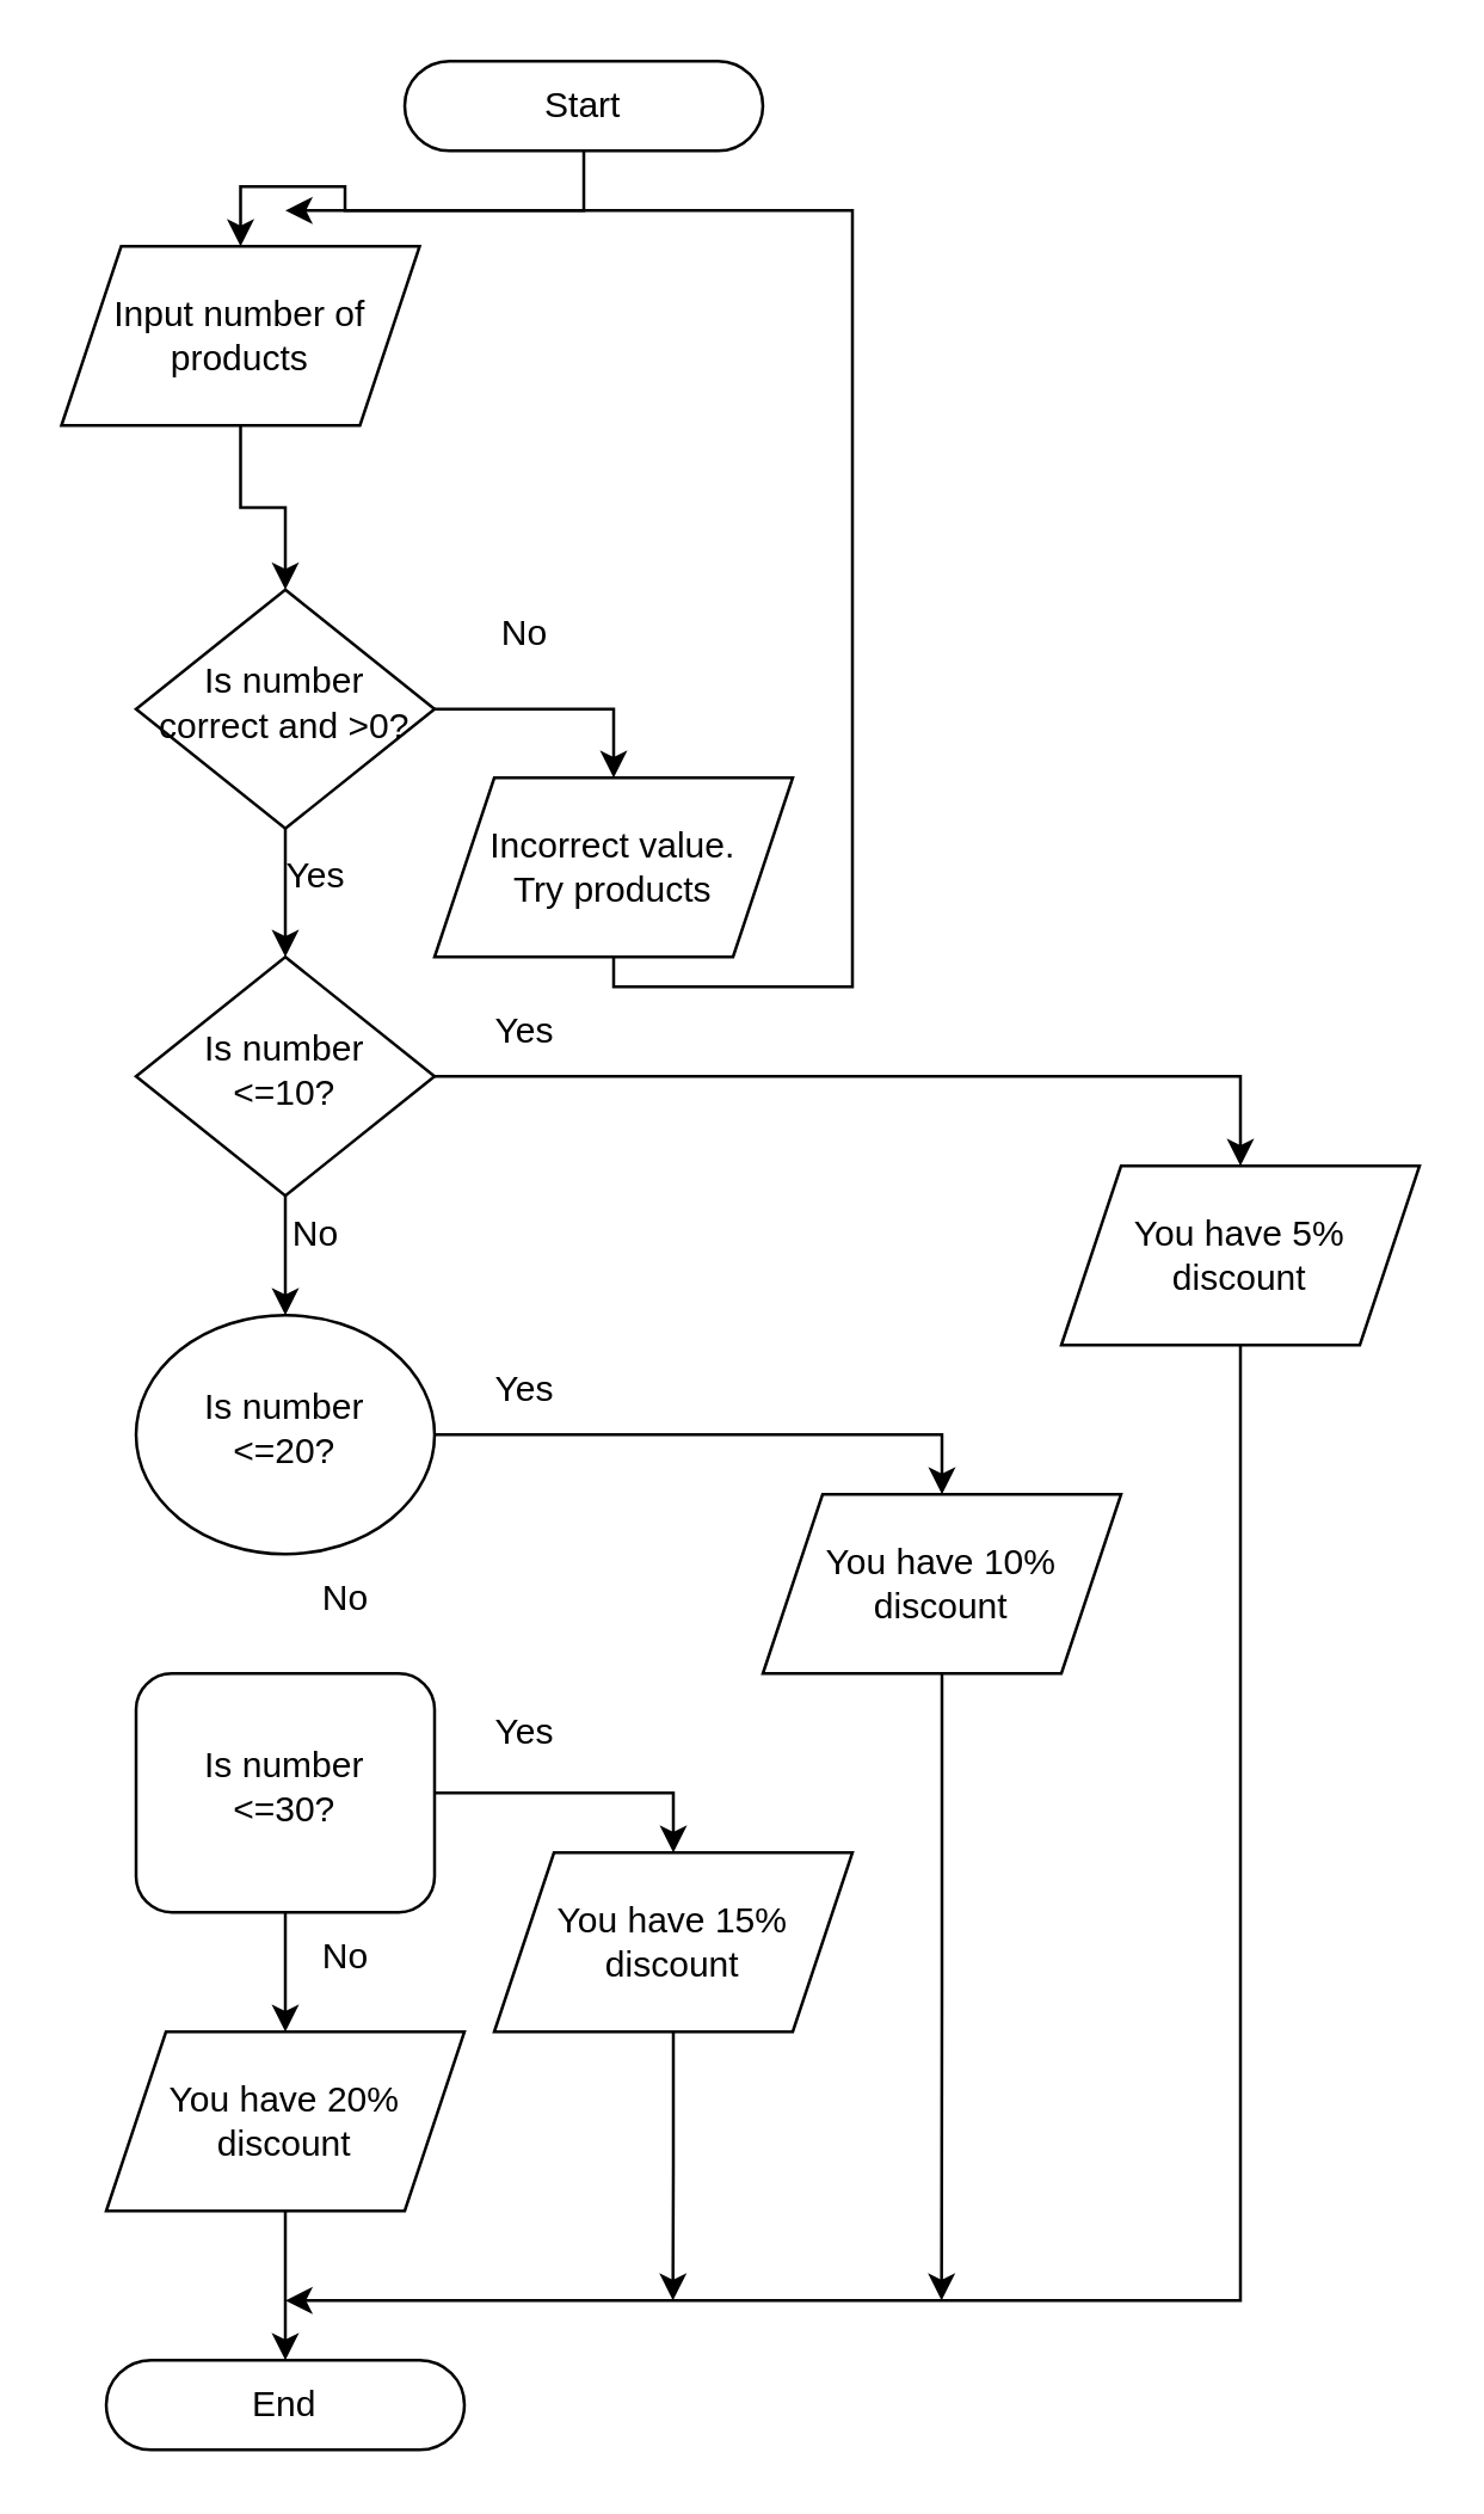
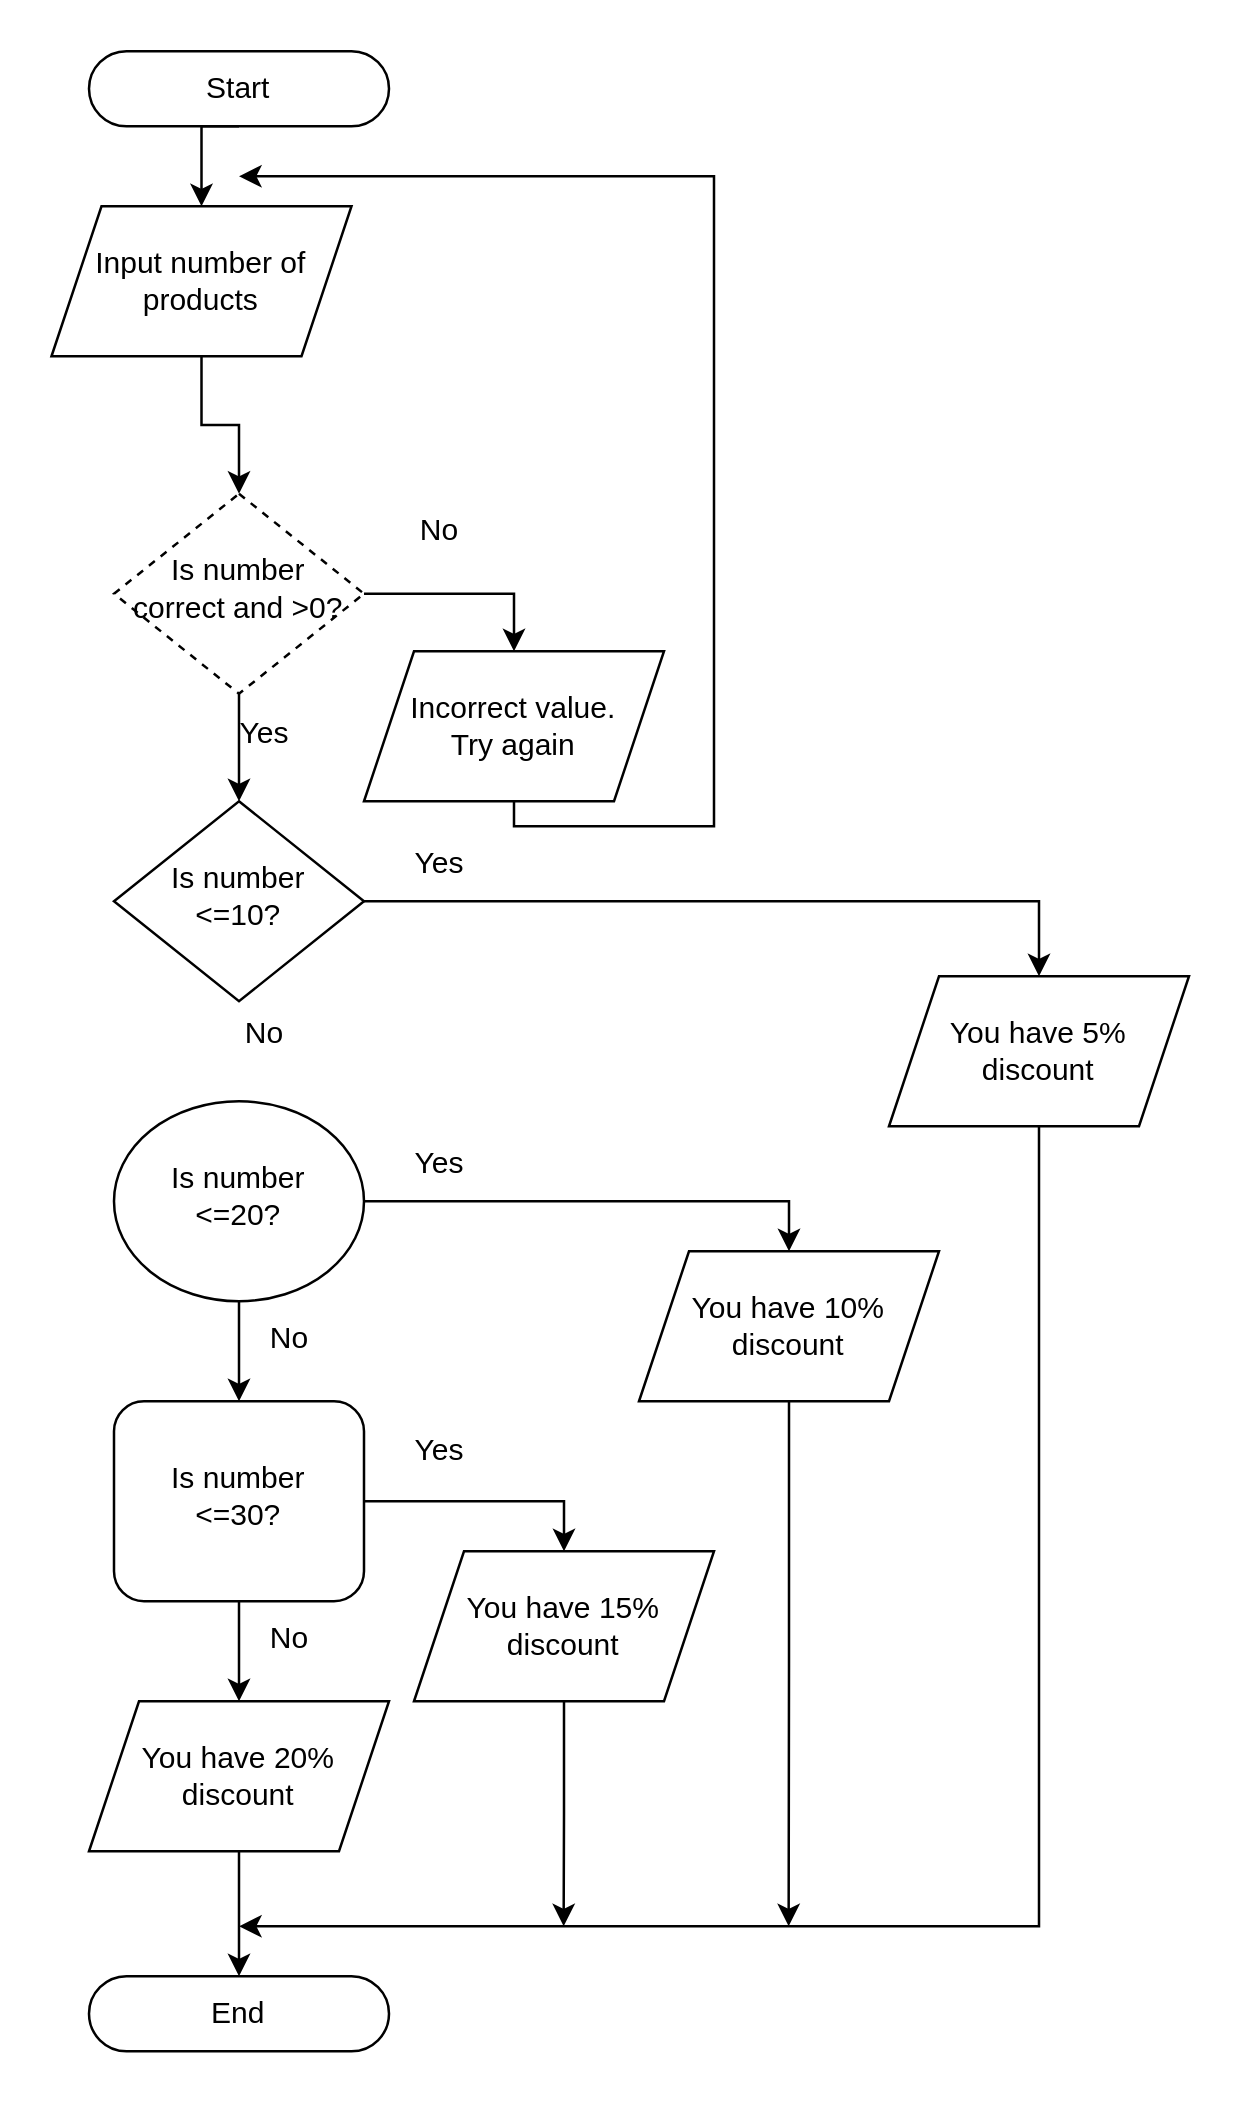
  <mxCell id="0" />
  <mxCell id="1" parent="0" />
  <mxCell id="2" value="" style="rounded=0;html=1;jettySize=auto;orthogonalLoop=1;fontSize=11;endArrow=classic;endFill=1;strokeWidth=1;shadow=0;labelBackgroundColor=none;edgeStyle=orthogonalEdgeStyle;exitX=0.5;exitY=1;exitDx=0;exitDy=0;" parent="1" source="6" target="5" edge="1"><mxGeometry relative="1" as="geometry"><mxPoint x="85" y="147" as="sourcePoint" /></mxGeometry></mxCell>
  <mxCell id="3" style="edgeStyle=orthogonalEdgeStyle;rounded=0;orthogonalLoop=1;jettySize=auto;html=1;exitX=0.5;exitY=1;exitDx=0;exitDy=0;entryX=0.5;entryY=0;entryDx=0;entryDy=0;" parent="1" source="5" edge="1"><mxGeometry relative="1" as="geometry"><mxPoint x="95" y="320" as="targetPoint" /></mxGeometry></mxCell>
  <mxCell id="4" style="edgeStyle=orthogonalEdgeStyle;rounded=0;orthogonalLoop=1;jettySize=auto;html=1;exitX=1;exitY=0.5;exitDx=0;exitDy=0;entryX=0.5;entryY=0;entryDx=0;entryDy=0;" parent="1" source="5" target="29" edge="1"><mxGeometry relative="1" as="geometry" /></mxCell>
- <mxCell id="5" value="Is number &lt;br&gt;correct and &amp;gt;0?" style="rhombus;whiteSpace=wrap;html=1;shadow=0;fontFamily=Helvetica;fontSize=12;align=center;strokeWidth=1;spacing=6;spacingTop=-4;" parent="1" vertex="1"><mxGeometry x="45" y="197" width="100" height="80" as="geometry" /></mxCell>
+ <mxCell id="5" value="Is number &lt;br&gt;correct and &amp;gt;0?" style="rhombus;whiteSpace=wrap;html=1;shadow=0;fontFamily=Helvetica;fontSize=12;align=center;strokeWidth=1;spacing=6;spacingTop=-4;dashed=1;" parent="1" vertex="1"><mxGeometry x="45" y="197" width="100" height="80" as="geometry" /></mxCell>
  <mxCell id="6" value="Input number of products" style="shape=parallelogram;perimeter=parallelogramPerimeter;whiteSpace=wrap;html=1;fixedSize=1;" parent="1" vertex="1"><mxGeometry x="20" y="82" width="120" height="60" as="geometry" /></mxCell>
  <mxCell id="7" style="edgeStyle=orthogonalEdgeStyle;rounded=0;orthogonalLoop=1;jettySize=auto;html=1;exitX=0.5;exitY=1;exitDx=0;exitDy=0;entryX=0.5;entryY=0;entryDx=0;entryDy=0;" parent="1" source="8" target="6" edge="1"><mxGeometry relative="1" as="geometry" /></mxCell>
- <mxCell id="8" value="Start" style="rounded=1;whiteSpace=wrap;html=1;arcSize=50;" parent="1" vertex="1"><mxGeometry x="135" y="20" width="120" height="30" as="geometry" /></mxCell>
+ <mxCell id="8" value="Start" style="rounded=1;whiteSpace=wrap;html=1;arcSize=50;" parent="1" vertex="1"><mxGeometry x="35" y="20" width="120" height="30" as="geometry" /></mxCell>
  <mxCell id="9" value="End" style="rounded=1;whiteSpace=wrap;html=1;arcSize=50;" parent="1" vertex="1"><mxGeometry x="35" y="790" width="120" height="30" as="geometry" /></mxCell>
  <mxCell id="10" value="Yes" style="text;html=1;align=center;verticalAlign=middle;resizable=0;points=[];autosize=1;strokeColor=none;fillColor=none;" parent="1" vertex="1"><mxGeometry x="85" y="278" width="40" height="30" as="geometry" /></mxCell>
  <mxCell id="11" style="edgeStyle=orthogonalEdgeStyle;rounded=0;orthogonalLoop=1;jettySize=auto;html=1;exitX=1;exitY=0.5;exitDx=0;exitDy=0;entryX=0.5;entryY=0;entryDx=0;entryDy=0;" parent="1" source="13" target="15" edge="1"><mxGeometry relative="1" as="geometry" /></mxCell>
- <mxCell id="12" style="edgeStyle=orthogonalEdgeStyle;rounded=0;orthogonalLoop=1;jettySize=auto;html=1;exitX=0.5;exitY=1;exitDx=0;exitDy=0;" parent="1" source="13" target="18" edge="1"><mxGeometry relative="1" as="geometry" /></mxCell>
  <mxCell id="13" value="Is number &lt;br&gt;&amp;lt;=10?" style="rhombus;whiteSpace=wrap;html=1;shadow=0;fontFamily=Helvetica;fontSize=12;align=center;strokeWidth=1;spacing=6;spacingTop=-4;" parent="1" vertex="1"><mxGeometry x="45" y="320" width="100" height="80" as="geometry" /></mxCell>
  <mxCell id="14" style="edgeStyle=orthogonalEdgeStyle;rounded=0;orthogonalLoop=1;jettySize=auto;html=1;exitX=0.5;exitY=1;exitDx=0;exitDy=0;" parent="1" source="15" edge="1"><mxGeometry relative="1" as="geometry"><mxPoint x="95" y="770" as="targetPoint" /><Array as="points"><mxPoint x="415" y="770" /></Array></mxGeometry></mxCell>
  <mxCell id="15" value="You have 5% discount" style="shape=parallelogram;perimeter=parallelogramPerimeter;whiteSpace=wrap;html=1;fixedSize=1;" parent="1" vertex="1"><mxGeometry x="355" y="390" width="120" height="60" as="geometry" /></mxCell>
+ <mxCell id="16" style="edgeStyle=orthogonalEdgeStyle;rounded=0;orthogonalLoop=1;jettySize=auto;html=1;exitX=0.5;exitY=1;exitDx=0;exitDy=0;entryX=0.5;entryY=0;entryDx=0;entryDy=0;" parent="1" source="18" target="21" edge="1"><mxGeometry relative="1" as="geometry" /></mxCell>
  <mxCell id="17" style="edgeStyle=orthogonalEdgeStyle;rounded=0;orthogonalLoop=1;jettySize=auto;html=1;exitX=1;exitY=0.5;exitDx=0;exitDy=0;entryX=0.5;entryY=0;entryDx=0;entryDy=0;" parent="1" source="18" target="27" edge="1"><mxGeometry relative="1" as="geometry" /></mxCell>
  <mxCell id="18" value="Is number &lt;br&gt;&amp;lt;=20?" style="ellipse;whiteSpace=wrap;html=1;shadow=0;fontFamily=Helvetica;fontSize=12;align=center;strokeWidth=1;spacing=6;spacingTop=-4;" parent="1" vertex="1"><mxGeometry x="45" y="440" width="100" height="80" as="geometry" /></mxCell>
  <mxCell id="19" style="edgeStyle=orthogonalEdgeStyle;rounded=0;orthogonalLoop=1;jettySize=auto;html=1;exitX=1;exitY=0.5;exitDx=0;exitDy=0;entryX=0.5;entryY=0;entryDx=0;entryDy=0;" parent="1" source="21" target="25" edge="1"><mxGeometry relative="1" as="geometry" /></mxCell>
  <mxCell id="20" style="edgeStyle=orthogonalEdgeStyle;rounded=0;orthogonalLoop=1;jettySize=auto;html=1;exitX=0.5;exitY=1;exitDx=0;exitDy=0;entryX=0.5;entryY=0;entryDx=0;entryDy=0;" parent="1" source="21" target="23" edge="1"><mxGeometry relative="1" as="geometry" /></mxCell>
  <mxCell id="21" value="Is number &lt;br&gt;&amp;lt;=30?" style="whiteSpace=wrap;html=1;shadow=0;fontFamily=Helvetica;fontSize=12;align=center;strokeWidth=1;spacing=6;spacingTop=-4;rounded=1;" parent="1" vertex="1"><mxGeometry x="45" y="560" width="100" height="80" as="geometry" /></mxCell>
  <mxCell id="22" style="edgeStyle=orthogonalEdgeStyle;rounded=0;orthogonalLoop=1;jettySize=auto;html=1;exitX=0.5;exitY=1;exitDx=0;exitDy=0;entryX=0.5;entryY=0;entryDx=0;entryDy=0;" parent="1" source="23" target="9" edge="1"><mxGeometry relative="1" as="geometry" /></mxCell>
  <mxCell id="23" value="You have 20% discount" style="shape=parallelogram;perimeter=parallelogramPerimeter;whiteSpace=wrap;html=1;fixedSize=1;" parent="1" vertex="1"><mxGeometry x="35" y="680" width="120" height="60" as="geometry" /></mxCell>
  <mxCell id="24" style="edgeStyle=orthogonalEdgeStyle;rounded=0;orthogonalLoop=1;jettySize=auto;html=1;exitX=0.5;exitY=1;exitDx=0;exitDy=0;" parent="1" source="25" edge="1"><mxGeometry relative="1" as="geometry"><mxPoint x="224.857" y="770" as="targetPoint" /></mxGeometry></mxCell>
  <mxCell id="25" value="You have 15% discount" style="shape=parallelogram;perimeter=parallelogramPerimeter;whiteSpace=wrap;html=1;fixedSize=1;" parent="1" vertex="1"><mxGeometry x="165" y="620" width="120" height="60" as="geometry" /></mxCell>
  <mxCell id="26" style="edgeStyle=orthogonalEdgeStyle;rounded=0;orthogonalLoop=1;jettySize=auto;html=1;exitX=0.5;exitY=1;exitDx=0;exitDy=0;" parent="1" source="27" edge="1"><mxGeometry relative="1" as="geometry"><mxPoint x="314.857" y="770" as="targetPoint" /></mxGeometry></mxCell>
  <mxCell id="27" value="You have 10% discount" style="shape=parallelogram;perimeter=parallelogramPerimeter;whiteSpace=wrap;html=1;fixedSize=1;" parent="1" vertex="1"><mxGeometry x="255" y="500" width="120" height="60" as="geometry" /></mxCell>
  <mxCell id="28" style="edgeStyle=orthogonalEdgeStyle;rounded=0;orthogonalLoop=1;jettySize=auto;html=1;exitX=0.5;exitY=1;exitDx=0;exitDy=0;" parent="1" source="29" edge="1"><mxGeometry relative="1" as="geometry"><mxPoint x="95" y="70" as="targetPoint" /><Array as="points"><mxPoint x="205" y="330" /><mxPoint x="285" y="330" /><mxPoint x="285" y="70" /></Array></mxGeometry></mxCell>
- <mxCell id="29" value="Incorrect value. &lt;br&gt;Try products" style="shape=parallelogram;perimeter=parallelogramPerimeter;whiteSpace=wrap;html=1;fixedSize=1;" parent="1" vertex="1"><mxGeometry x="145" y="260" width="120" height="60" as="geometry" /></mxCell>
+ <mxCell id="29" value="Incorrect value. &lt;br&gt;Try again" style="shape=parallelogram;perimeter=parallelogramPerimeter;whiteSpace=wrap;html=1;fixedSize=1;" parent="1" vertex="1"><mxGeometry x="145" y="260" width="120" height="60" as="geometry" /></mxCell>
  <mxCell id="30" value="No" style="text;html=1;align=center;verticalAlign=middle;resizable=0;points=[];autosize=1;strokeColor=none;fillColor=none;" parent="1" vertex="1"><mxGeometry x="85" y="398" width="40" height="30" as="geometry" /></mxCell>
  <mxCell id="31" value="No" style="text;html=1;align=center;verticalAlign=middle;resizable=0;points=[];autosize=1;strokeColor=none;fillColor=none;" parent="1" vertex="1"><mxGeometry x="95" y="520" width="40" height="30" as="geometry" /></mxCell>
  <mxCell id="32" value="No" style="text;html=1;align=center;verticalAlign=middle;resizable=0;points=[];autosize=1;strokeColor=none;fillColor=none;" parent="1" vertex="1"><mxGeometry x="95" y="640" width="40" height="30" as="geometry" /></mxCell>
  <mxCell id="33" value="No" style="text;html=1;align=center;verticalAlign=middle;resizable=0;points=[];autosize=1;strokeColor=none;fillColor=none;" parent="1" vertex="1"><mxGeometry x="155" y="197" width="40" height="30" as="geometry" /></mxCell>
  <mxCell id="34" value="Yes" style="text;html=1;align=center;verticalAlign=middle;resizable=0;points=[];autosize=1;strokeColor=none;fillColor=none;" parent="1" vertex="1"><mxGeometry x="155" y="330" width="40" height="30" as="geometry" /></mxCell>
  <mxCell id="35" value="Yes" style="text;html=1;align=center;verticalAlign=middle;resizable=0;points=[];autosize=1;strokeColor=none;fillColor=none;" parent="1" vertex="1"><mxGeometry x="155" y="450" width="40" height="30" as="geometry" /></mxCell>
  <mxCell id="36" value="Yes" style="text;html=1;align=center;verticalAlign=middle;resizable=0;points=[];autosize=1;strokeColor=none;fillColor=none;" parent="1" vertex="1"><mxGeometry x="155" y="565" width="40" height="30" as="geometry" /></mxCell>
